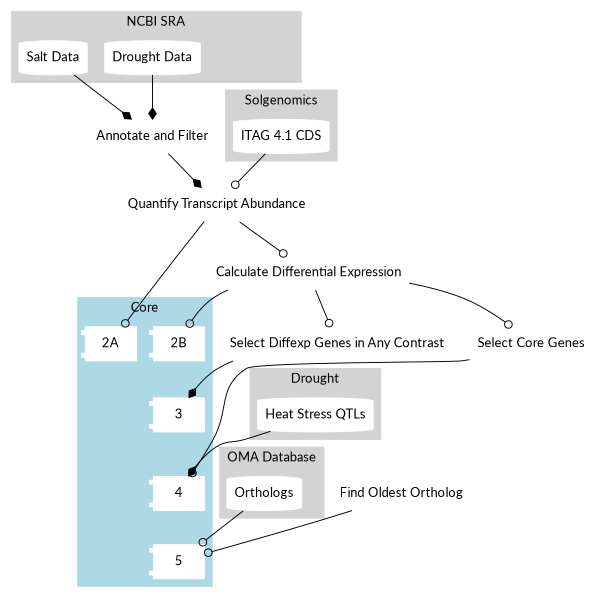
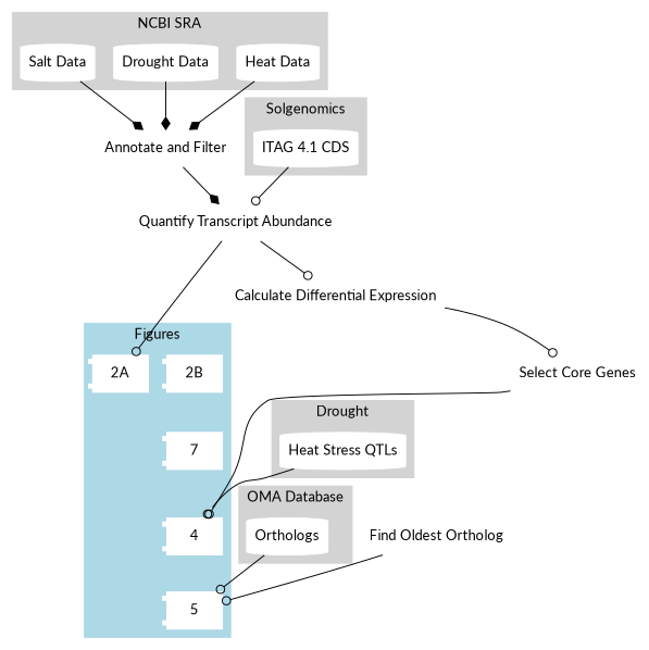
  digraph {
    fontname=Lato
    node [color=white fontname=Lato shape=cylinder style=filled]
    edge [arrowhead=odot fontname=Lato]
+   n1 [label="Heat Data"]
    n2 [label="Drought Data"]
    n3 [label="Salt Data"]
    n4 [label="ITAG 4.1 CDS"]
    n5 [label="2A" shape=component]
    n6 [label="2B" shape=component]
-   n7 [label=3 shape=component]
+   n7 [label=7 shape=component]
    n8 [label=4 shape=component]
    n9 [label=5 shape=component]
    n10 [label="Heat Stress QTLs"]
    n11 [label=Orthologs]
    n12 [label="Annotate and Filter" shape=none color="" style=""]
    n13 [label="Quantify Transcript Abundance" shape=none color="" style=""]
    n14 [label="Calculate Differential Expression" shape=none color="" style=""]
-   n15 [label="Select Diffexp Genes in Any Contrast" shape=none color="" style=""]
    n16 [label="Select Core Genes" shape=none color="" style=""]
    n17 [label="Find Oldest Ortholog" shape=none color="" style=""]
    subgraph cluster_1 {
      color=lightgrey
      label="NCBI SRA"
      style=filled
+     n1
      n2
      n3
    }
    subgraph cluster_2 {
      color=lightgrey
      label=Solgenomics
      style=filled
      n4
    }
    subgraph cluster_3 {
      color=lightblue
-     label=Core
+     label=Figures
      style=filled
      n5
      n6
      n7
      n8
      n9
    }
    subgraph cluster_4 {
      color=lightgrey
      label=Drought
      style=filled
      n10
    }
    subgraph cluster_5 {
      color=lightgrey
      label="OMA Database"
      style=filled
      n11
    }
+   n1 -> n12 [arrowhead=diamond]
    n2 -> n12 [arrowhead=diamond]
    n3 -> n12 [arrowhead=diamond]
    n4 -> n13
    n6 -> n7 [arrowhead=diamond arrowsize=0 penwidth=0]
    n7 -> n8 [arrowsize=0 penwidth=0]
    n8 -> n9 [arrowsize=0 penwidth=0]
-   n10 -> n8 [arrowhead=diamond]
+   n10 -> n8
    n11 -> n9
    n12 -> n13 [arrowhead=diamond]
    n13 -> n5
    n13 -> n14
-   n14 -> n6
-   n14 -> n15
    n14 -> n16
-   n15 -> n7 [arrowhead=diamond]
    n16 -> n8
    n17 -> n9
  }
